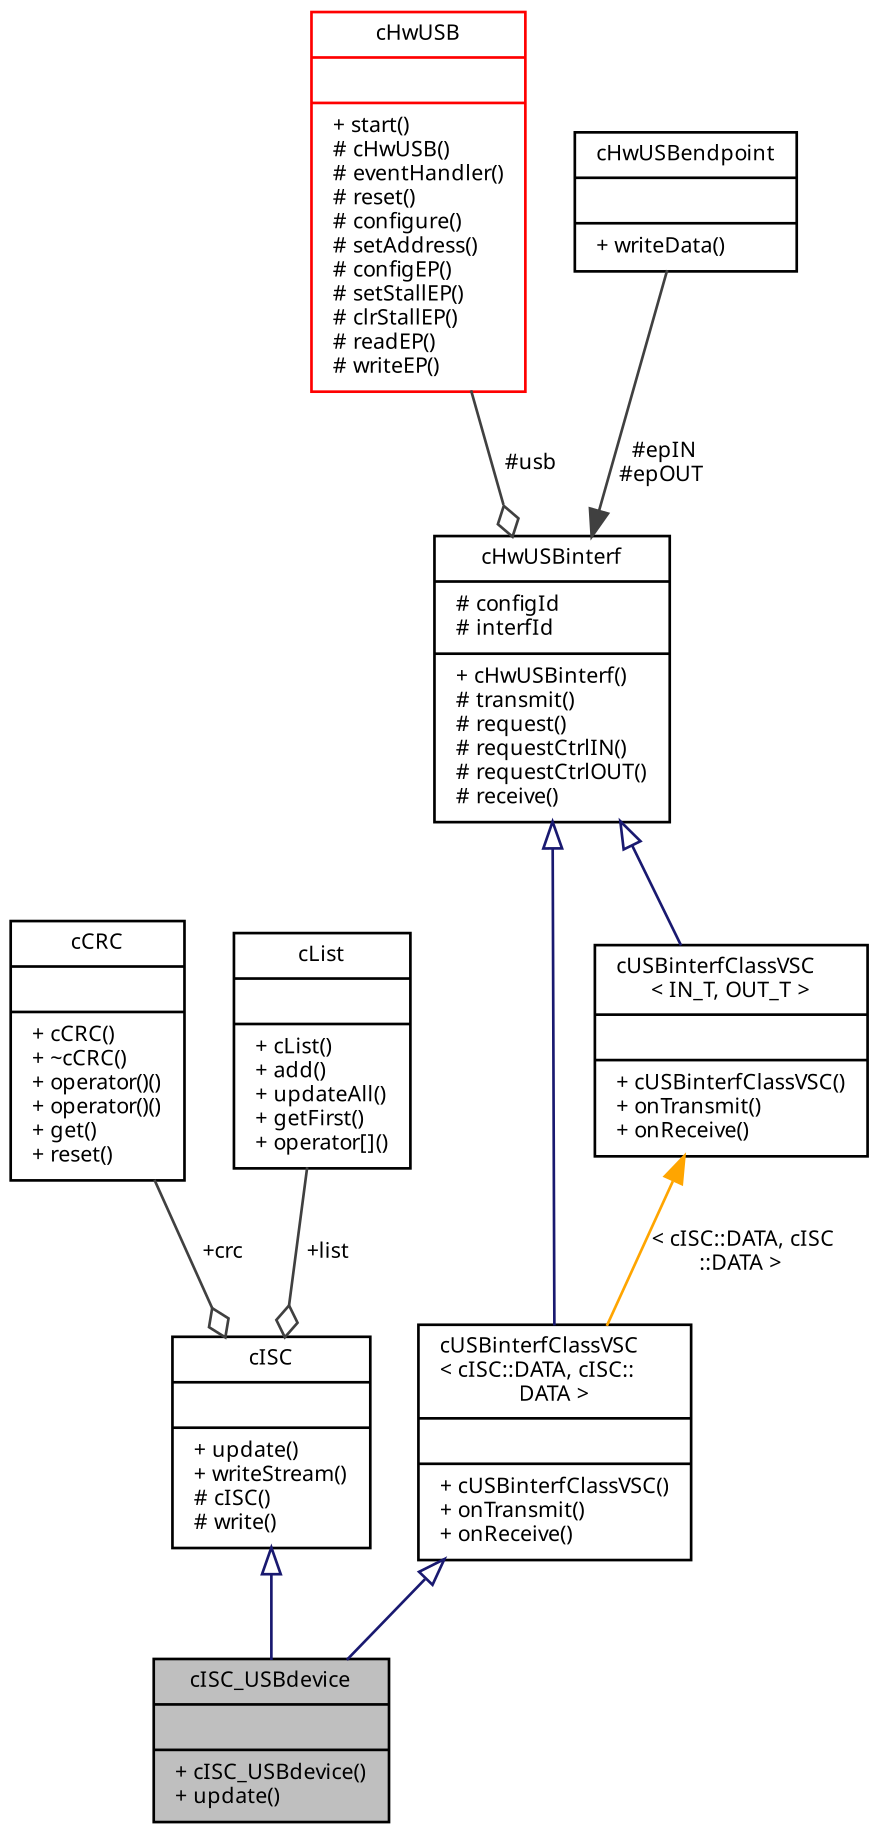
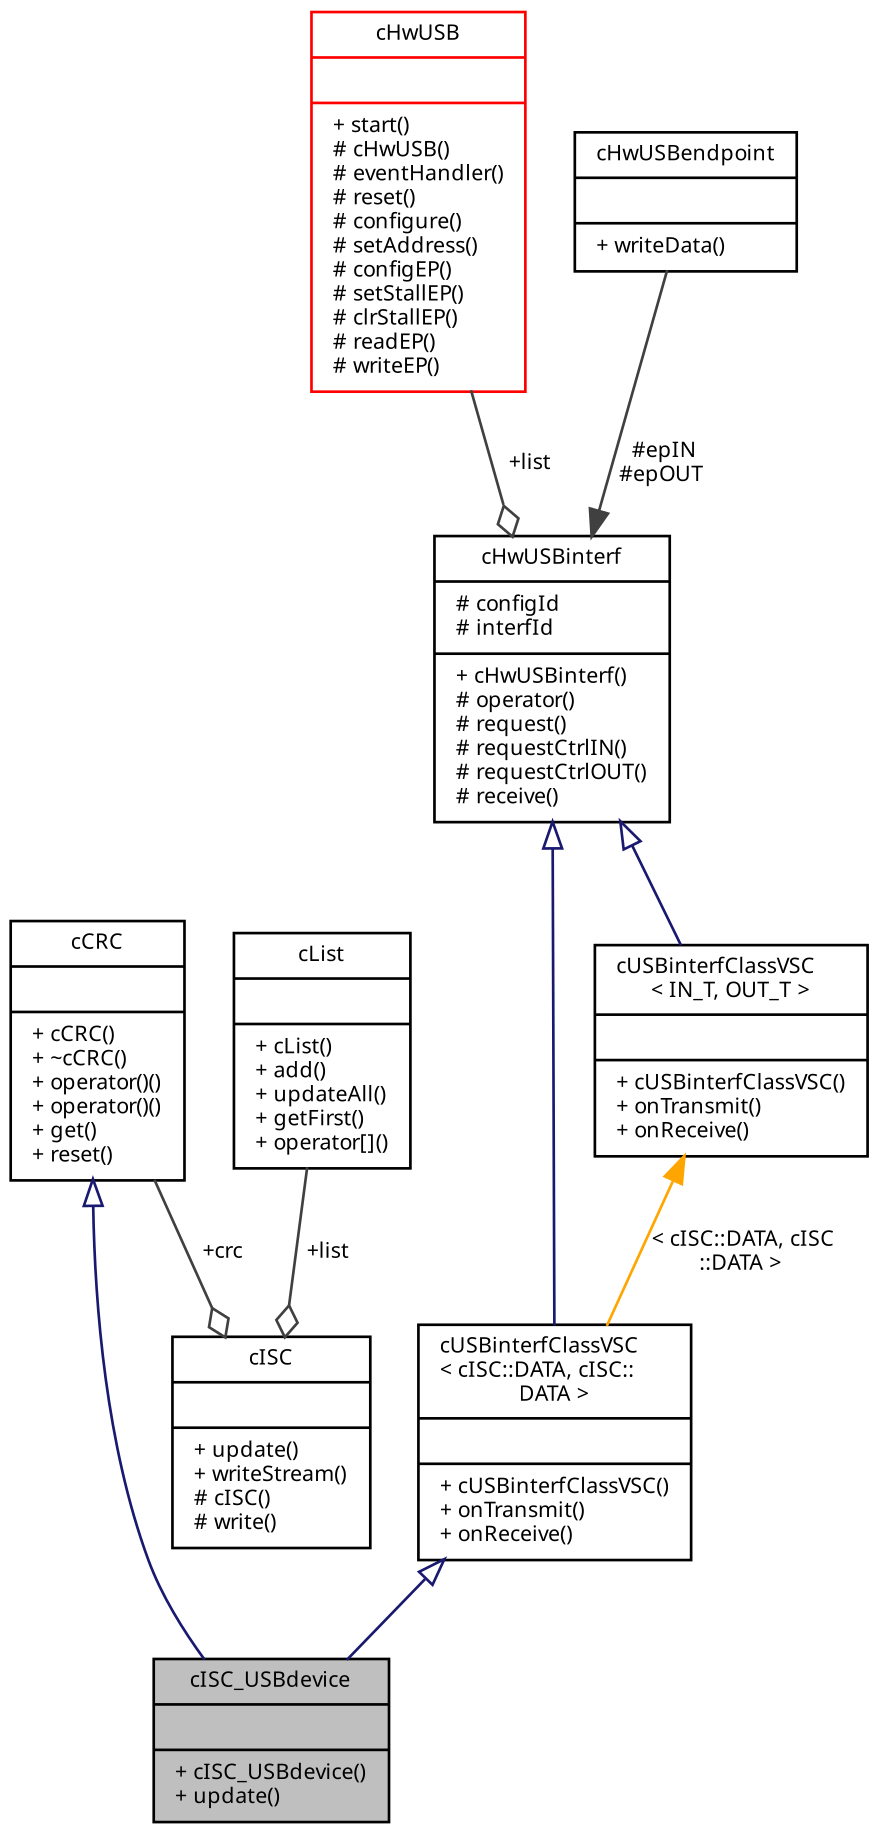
  digraph {
    node [color=black fillcolor=white fontname=Sans fontsize=8 shape=record style=filled]
    edge [color=midnightblue dir=back fontname=Sans fontsize=8 labelfontname=Sans labelfontsize=8 style=solid]
    n1 [fillcolor=grey75 fontcolor=black height=0.2 label="{cISC_USBdevice\n||+ cISC_USBdevice()\l+ update()\l}" width=0.4]
    n2 [height=0.2 label="{cISC\n||+ update()\l+ writeStream()\l# cISC()\l# write()\l}" width=0.4]
    n3 [height=0.2 label="{cCRC\n||+ cCRC()\l+ ~cCRC()\l+ operator()()\l+ operator()()\l+ get()\l+ reset()\l}" width=0.4]
    n4 [height=0.2 label="{cList\n||+ cList()\l+ add()\l+ updateAll()\l+ getFirst()\l+ operator[]()\l}" width=0.4]
    n5 [height=0.2 label="{cUSBinterfClassVSC\l\< cISC::DATA, cISC::\lDATA \>\n||+ cUSBinterfClassVSC()\l+ onTransmit()\l+ onReceive()\l}" width=0.4]
-   n6 [height=0.2 label="{cHwUSBinterf\n|# configId\l# interfId\l|+ cHwUSBinterf()\l# transmit()\l# request()\l# requestCtrlIN()\l# requestCtrlOUT()\l# receive()\l}" width=0.4]
+   n6 [height=0.2 label="{cHwUSBinterf\n|# configId\l# interfId\l|+ cHwUSBinterf()\l# operator()\l# request()\l# requestCtrlIN()\l# requestCtrlOUT()\l# receive()\l}" width=0.4]
    n7 [height=0.2 label="{cUSBinterfClassVSC\l\< IN_T, OUT_T \>\n||+ cUSBinterfClassVSC()\l+ onTransmit()\l+ onReceive()\l}" width=0.4]
    n8 [color=red height=0.2 label="{cHwUSB\n||+ start()\l# cHwUSB()\l# eventHandler()\l# reset()\l# configure()\l# setAddress()\l# configEP()\l# setStallEP()\l# clrStallEP()\l# readEP()\l# writeEP()\l}" width=0.4]
    n9 [height=0.2 label="{cHwUSBendpoint\n||+ writeData()\l}" width=0.4]
-   n2 -> n1 [arrowtail=onormal]
+   n3 -> n1 [arrowtail=onormal]
    n3 -> n2 [arrowhead=odiamond color=grey25 label=" +crc" dir=""]
    n4 -> n2 [arrowhead=odiamond color=grey25 label=" +list" dir=""]
    n5 -> n1 [arrowtail=onormal]
    n6 -> n5 [arrowtail=onormal]
    n6 -> n7 [arrowtail=onormal]
    n7 -> n5 [color=orange label=" \< cISC::DATA, cISC\l::DATA \>"]
-   n8 -> n6 [arrowhead=odiamond color=grey25 label=" #usb" dir=""]
+   n8 -> n6 [arrowhead=odiamond color=grey25 label=" +list" dir=""]
    n9 -> n6 [arrowhead=normal color=grey25 label=" #epIN\n#epOUT" dir=""]
  }
